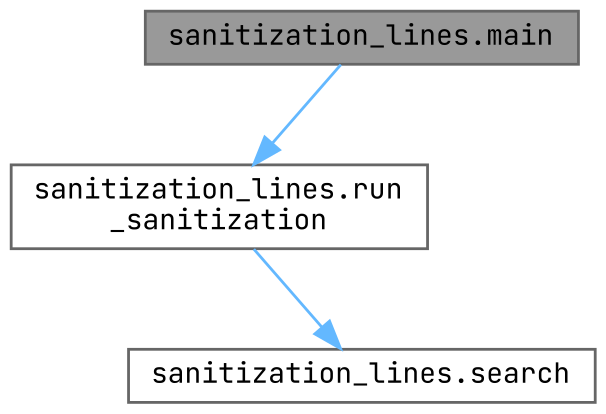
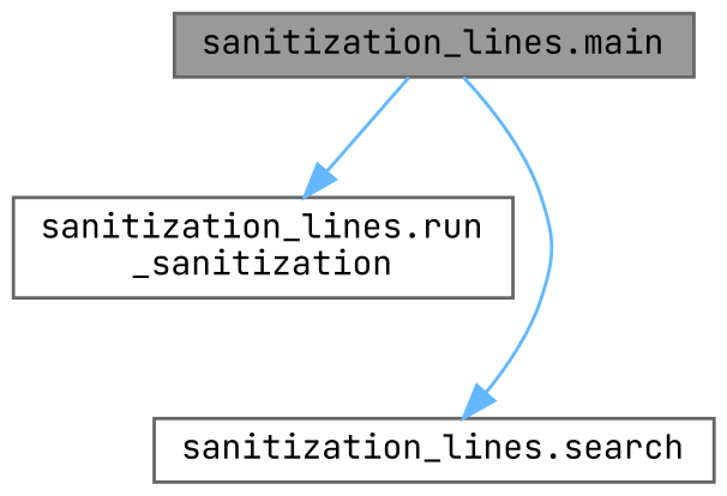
  digraph {
    fontname="JetBrains Mono"
    rankdir=TB
    node [color=grey40 fillcolor=white fontname="JetBrains Mono" fontsize=10 shape=box style=filled]
    edge [color=steelblue1 fontname="JetBrains Mono" fontsize=10 labelfontname=Helvetica labelfontsize=10 style=solid]
    n1 [color=gray40 fillcolor=grey60 fontcolor=black height=0.2 label="sanitization_lines.main" width=0.4]
    n2 [height=0.2 label="sanitization_lines.run\l_sanitization" width=0.4]
    n3 [height=0.2 label="sanitization_lines.search" width=0.4]
    n1 -> n2
-   n2 -> n3
+   n1 -> n3
  }
